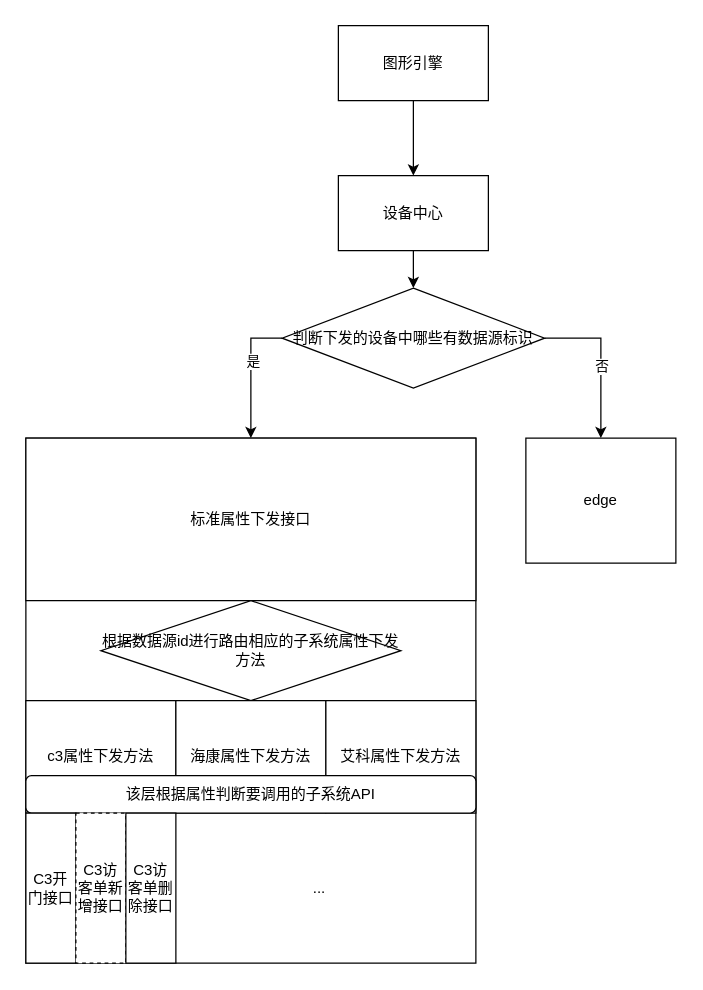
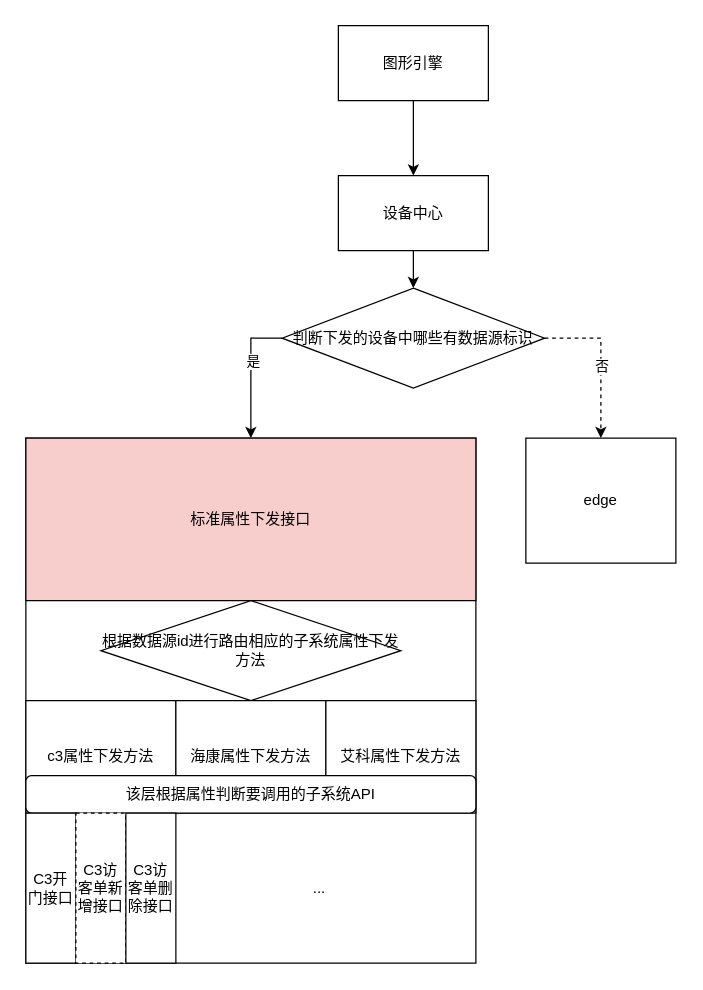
  <mxCell id="0" />
  <mxCell id="1" parent="0" />
  <mxCell id="2" style="edgeStyle=orthogonalEdgeStyle;rounded=0;orthogonalLoop=1;jettySize=auto;html=1;exitX=0.5;exitY=1;exitDx=0;exitDy=0;entryX=0.5;entryY=0;entryDx=0;entryDy=0;" edge="1" parent="1" source="3" target="5"><mxGeometry relative="1" as="geometry" /></mxCell>
  <mxCell id="3" value="图形引擎" style="rounded=0;whiteSpace=wrap;html=1;" vertex="1" parent="1"><mxGeometry x="270" y="20" width="120" height="60" as="geometry" /></mxCell>
  <mxCell id="4" style="edgeStyle=orthogonalEdgeStyle;rounded=0;orthogonalLoop=1;jettySize=auto;html=1;exitX=0.5;exitY=1;exitDx=0;exitDy=0;entryX=0.5;entryY=0;entryDx=0;entryDy=0;" edge="1" parent="1" source="5" target="10"><mxGeometry relative="1" as="geometry" /></mxCell>
  <mxCell id="5" value="设备中心" style="rounded=0;whiteSpace=wrap;html=1;" vertex="1" parent="1"><mxGeometry x="270" y="140" width="120" height="60" as="geometry" /></mxCell>
  <mxCell id="6" value="" style="rounded=0;whiteSpace=wrap;html=1;" vertex="1" parent="1"><mxGeometry x="20" y="350" width="360" height="420" as="geometry" /></mxCell>
  <mxCell id="7" value="edge" style="rounded=0;whiteSpace=wrap;html=1;" vertex="1" parent="1"><mxGeometry x="420" y="350" width="120" height="100" as="geometry" /></mxCell>
- <mxCell id="8" style="edgeStyle=orthogonalEdgeStyle;rounded=0;orthogonalLoop=1;jettySize=auto;html=1;exitX=1;exitY=0.5;exitDx=0;exitDy=0;entryX=0.5;entryY=0;entryDx=0;entryDy=0;" edge="1" parent="1" source="10" target="7"><mxGeometry relative="1" as="geometry" /></mxCell>
+ <mxCell id="8" style="edgeStyle=orthogonalEdgeStyle;rounded=0;orthogonalLoop=1;jettySize=auto;html=1;exitX=1;exitY=0.5;exitDx=0;exitDy=0;entryX=0.5;entryY=0;entryDx=0;entryDy=0;dashed=1;" edge="1" parent="1" source="10" target="7"><mxGeometry relative="1" as="geometry" /></mxCell>
  <mxCell id="9" value="否" style="edgeLabel;html=1;align=center;verticalAlign=middle;resizable=0;points=[];" vertex="1" connectable="0" parent="8"><mxGeometry x="0.072" relative="1" as="geometry"><mxPoint as="offset" /></mxGeometry></mxCell>
  <mxCell id="10" value="判断下发的设备中哪些有数据源标识" style="rhombus;whiteSpace=wrap;html=1;" vertex="1" parent="1"><mxGeometry x="225" y="230" width="210" height="80" as="geometry" /></mxCell>
  <mxCell id="11" value="" style="endArrow=classic;html=1;rounded=0;entryX=0.5;entryY=0;entryDx=0;entryDy=0;" edge="1" parent="1" target="6"><mxGeometry width="50" height="50" relative="1" as="geometry"><mxPoint x="225" y="270" as="sourcePoint" /><mxPoint x="275" y="220" as="targetPoint" /><Array as="points"><mxPoint x="200" y="270" /></Array></mxGeometry></mxCell>
  <mxCell id="12" value="是" style="edgeLabel;html=1;align=center;verticalAlign=middle;resizable=0;points=[];" vertex="1" connectable="0" parent="11"><mxGeometry x="-0.18" y="1" relative="1" as="geometry"><mxPoint as="offset" /></mxGeometry></mxCell>
- <mxCell id="13" value="标准属性下发接口" style="rounded=0;whiteSpace=wrap;html=1;" vertex="1" parent="1"><mxGeometry x="20" y="350" width="360" height="130" as="geometry" /></mxCell>
+ <mxCell id="13" value="标准属性下发接口" style="rounded=0;whiteSpace=wrap;html=1;fillColor=#f8cecc;" vertex="1" parent="1"><mxGeometry x="20" y="350" width="360" height="130" as="geometry" /></mxCell>
  <mxCell id="14" value="根据数据源id进行路由相应的子系统属性下发方法" style="rhombus;whiteSpace=wrap;html=1;" vertex="1" parent="1"><mxGeometry x="80" y="480" width="240" height="80" as="geometry" /></mxCell>
  <mxCell id="15" value="c3属性下发方法" style="rounded=0;whiteSpace=wrap;html=1;" vertex="1" parent="1"><mxGeometry x="20" y="560" width="120" height="90" as="geometry" /></mxCell>
  <mxCell id="16" value="海康属性下发方法" style="rounded=0;whiteSpace=wrap;html=1;" vertex="1" parent="1"><mxGeometry x="140" y="560" width="120" height="90" as="geometry" /></mxCell>
  <mxCell id="17" value="艾科属性下发方法" style="rounded=0;whiteSpace=wrap;html=1;" vertex="1" parent="1"><mxGeometry x="260" y="560" width="120" height="90" as="geometry" /></mxCell>
  <mxCell id="18" value="该层根据属性判断要调用的子系统API" style="rounded=1;whiteSpace=wrap;html=1;" vertex="1" parent="1"><mxGeometry x="20" y="620" width="360" height="30" as="geometry" /></mxCell>
  <mxCell id="19" value="C3开门接口" style="rounded=0;whiteSpace=wrap;html=1;" vertex="1" parent="1"><mxGeometry x="20" y="650" width="40" height="120" as="geometry" /></mxCell>
  <mxCell id="20" value="C3访客单新增接口" style="rounded=0;whiteSpace=wrap;html=1;dashed=1;" vertex="1" parent="1"><mxGeometry x="60" y="650" width="40" height="120" as="geometry" /></mxCell>
  <mxCell id="21" value="C3访客单删除接口" style="rounded=0;whiteSpace=wrap;html=1;" vertex="1" parent="1"><mxGeometry x="100" y="650" width="40" height="120" as="geometry" /></mxCell>
  <mxCell id="22" value="..." style="text;html=1;align=center;verticalAlign=middle;whiteSpace=wrap;rounded=0;" vertex="1" parent="1"><mxGeometry x="225" y="695" width="60" height="30" as="geometry" /></mxCell>
